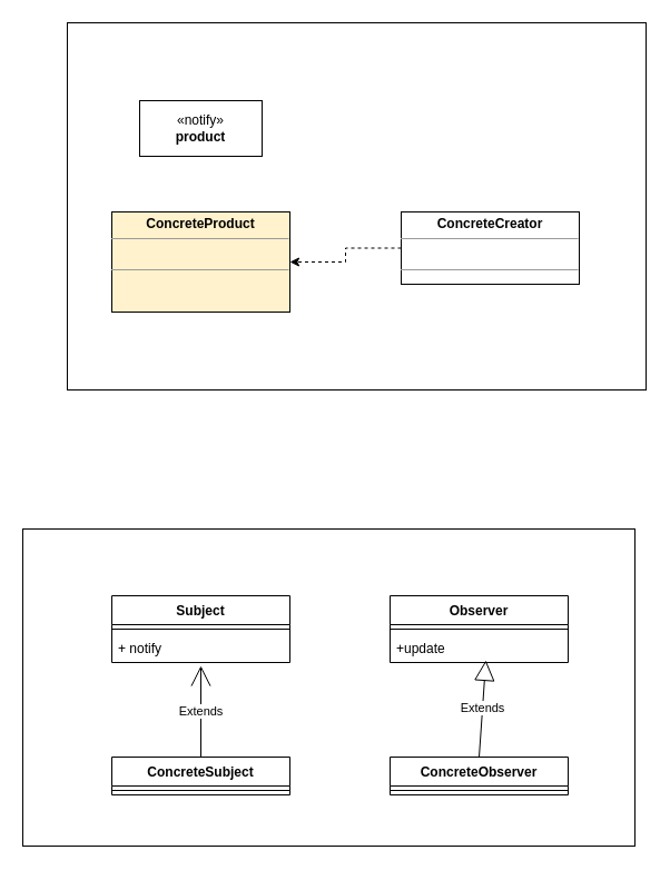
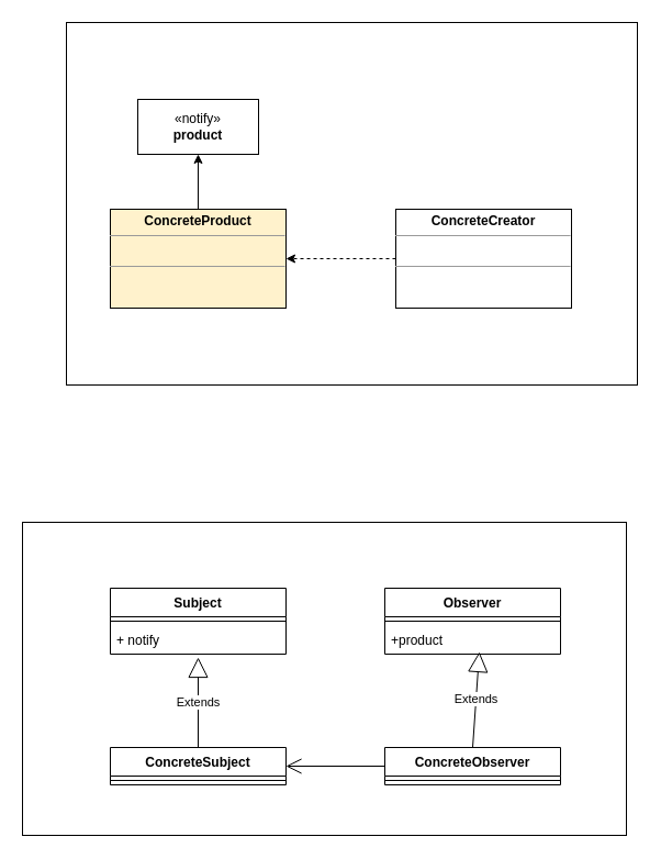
  <mxCell id="0" />
  <mxCell id="1" parent="0" />
  <mxCell id="2" value="" style="rounded=0;whiteSpace=wrap;html=1;" vertex="1" parent="1"><mxGeometry x="20" y="475" width="550" height="285" as="geometry" /></mxCell>
  <mxCell id="3" value="" style="rounded=0;whiteSpace=wrap;html=1;" parent="1" vertex="1"><mxGeometry x="60" y="20" width="520" height="330" as="geometry" /></mxCell>
+ <mxCell id="4" style="edgeStyle=orthogonalEdgeStyle;rounded=0;orthogonalLoop=1;jettySize=auto;html=1;exitX=0.5;exitY=0;exitDx=0;exitDy=0;entryX=0.5;entryY=1;entryDx=0;entryDy=0;" parent="1" source="5" target="8" edge="1"><mxGeometry relative="1" as="geometry" /></mxCell>
  <mxCell id="5" value="&lt;p style=&quot;margin:0px;margin-top:4px;text-align:center;&quot;&gt;&lt;b&gt;ConcreteProduct&lt;/b&gt;&lt;/p&gt;&lt;hr size=&quot;1&quot;&gt;&lt;p style=&quot;margin:0px;margin-left:4px;&quot;&gt;&lt;br&gt;&lt;/p&gt;&lt;hr size=&quot;1&quot;&gt;&lt;p style=&quot;margin:0px;margin-left:4px;&quot;&gt;&lt;br&gt;&lt;/p&gt;" style="verticalAlign=top;align=left;overflow=fill;fontSize=12;fontFamily=Helvetica;html=1;whiteSpace=wrap;fillColor=#fff2cc;" parent="1" vertex="1"><mxGeometry x="100" y="190" width="160" height="90" as="geometry" /></mxCell>
  <mxCell id="6" style="edgeStyle=orthogonalEdgeStyle;rounded=0;orthogonalLoop=1;jettySize=auto;html=1;exitX=0;exitY=0.5;exitDx=0;exitDy=0;entryX=1;entryY=0.5;entryDx=0;entryDy=0;dashed=1;" parent="1" source="7" target="5" edge="1"><mxGeometry relative="1" as="geometry" /></mxCell>
- <mxCell id="7" value="&lt;p style=&quot;margin:0px;margin-top:4px;text-align:center;&quot;&gt;&lt;b&gt;ConcreteCreator&lt;/b&gt;&lt;/p&gt;&lt;hr size=&quot;1&quot;&gt;&lt;p style=&quot;margin:0px;margin-left:4px;&quot;&gt;&lt;br&gt;&lt;/p&gt;&lt;hr size=&quot;1&quot;&gt;&lt;p style=&quot;margin:0px;margin-left:4px;&quot;&gt;&lt;br&gt;&lt;/p&gt;" style="verticalAlign=top;align=left;overflow=fill;fontSize=12;fontFamily=Helvetica;html=1;whiteSpace=wrap;" parent="1" vertex="1"><mxGeometry x="360" y="190" width="160" height="65" as="geometry" /></mxCell>
+ <mxCell id="7" value="&lt;p style=&quot;margin:0px;margin-top:4px;text-align:center;&quot;&gt;&lt;b&gt;ConcreteCreator&lt;/b&gt;&lt;/p&gt;&lt;hr size=&quot;1&quot;&gt;&lt;p style=&quot;margin:0px;margin-left:4px;&quot;&gt;&lt;br&gt;&lt;/p&gt;&lt;hr size=&quot;1&quot;&gt;&lt;p style=&quot;margin:0px;margin-left:4px;&quot;&gt;&lt;br&gt;&lt;/p&gt;" style="verticalAlign=top;align=left;overflow=fill;fontSize=12;fontFamily=Helvetica;html=1;whiteSpace=wrap;" parent="1" vertex="1"><mxGeometry x="360" y="190" width="160" height="90" as="geometry" /></mxCell>
  <mxCell id="8" value="«notify»&lt;br&gt;&lt;b&gt;product&lt;/b&gt;" style="html=1;whiteSpace=wrap;" parent="1" vertex="1"><mxGeometry x="125" y="90" width="110" height="50" as="geometry" /></mxCell>
  <mxCell id="9" value="Subject" style="swimlane;fontStyle=1;align=center;verticalAlign=top;childLayout=stackLayout;horizontal=1;startSize=26;horizontalStack=0;resizeParent=1;resizeParentMax=0;resizeLast=0;collapsible=1;marginBottom=0;whiteSpace=wrap;html=1;" vertex="1" parent="1"><mxGeometry x="100" y="535" width="160" height="60" as="geometry" /></mxCell>
  <mxCell id="10" value="" style="line;strokeWidth=1;fillColor=none;align=left;verticalAlign=middle;spacingTop=-1;spacingLeft=3;spacingRight=3;rotatable=0;labelPosition=right;points=[];portConstraint=eastwest;strokeColor=inherit;" vertex="1" parent="9"><mxGeometry y="26" width="160" height="8" as="geometry" /></mxCell>
  <mxCell id="11" value="+ notify" style="text;strokeColor=none;fillColor=none;align=left;verticalAlign=top;spacingLeft=4;spacingRight=4;overflow=hidden;rotatable=0;points=[[0,0.5],[1,0.5]];portConstraint=eastwest;whiteSpace=wrap;html=1;" vertex="1" parent="9"><mxGeometry y="34" width="160" height="26" as="geometry" /></mxCell>
  <mxCell id="12" value="Observer" style="swimlane;fontStyle=1;align=center;verticalAlign=top;childLayout=stackLayout;horizontal=1;startSize=26;horizontalStack=0;resizeParent=1;resizeParentMax=0;resizeLast=0;collapsible=1;marginBottom=0;whiteSpace=wrap;html=1;" vertex="1" parent="1"><mxGeometry x="350" y="535" width="160" height="60" as="geometry" /></mxCell>
  <mxCell id="13" value="" style="line;strokeWidth=1;fillColor=none;align=left;verticalAlign=middle;spacingTop=-1;spacingLeft=3;spacingRight=3;rotatable=0;labelPosition=right;points=[];portConstraint=eastwest;strokeColor=inherit;" vertex="1" parent="12"><mxGeometry y="26" width="160" height="8" as="geometry" /></mxCell>
- <mxCell id="14" value="+update" style="text;strokeColor=none;fillColor=none;align=left;verticalAlign=top;spacingLeft=4;spacingRight=4;overflow=hidden;rotatable=0;points=[[0,0.5],[1,0.5]];portConstraint=eastwest;whiteSpace=wrap;html=1;" vertex="1" parent="12"><mxGeometry y="34" width="160" height="26" as="geometry" /></mxCell>
+ <mxCell id="14" value="+product" style="text;strokeColor=none;fillColor=none;align=left;verticalAlign=top;spacingLeft=4;spacingRight=4;overflow=hidden;rotatable=0;points=[[0,0.5],[1,0.5]];portConstraint=eastwest;whiteSpace=wrap;html=1;" vertex="1" parent="12"><mxGeometry y="34" width="160" height="26" as="geometry" /></mxCell>
  <mxCell id="15" value="ConcreteSubject" style="swimlane;fontStyle=1;align=center;verticalAlign=top;childLayout=stackLayout;horizontal=1;startSize=26;horizontalStack=0;resizeParent=1;resizeParentMax=0;resizeLast=0;collapsible=1;marginBottom=0;whiteSpace=wrap;html=1;" vertex="1" parent="1"><mxGeometry x="100" y="680" width="160" height="34" as="geometry" /></mxCell>
  <mxCell id="16" value="" style="line;strokeWidth=1;fillColor=none;align=left;verticalAlign=middle;spacingTop=-1;spacingLeft=3;spacingRight=3;rotatable=0;labelPosition=right;points=[];portConstraint=eastwest;strokeColor=inherit;" vertex="1" parent="15"><mxGeometry y="26" width="160" height="8" as="geometry" /></mxCell>
  <mxCell id="17" value="ConcreteObserver" style="swimlane;fontStyle=1;align=center;verticalAlign=top;childLayout=stackLayout;horizontal=1;startSize=26;horizontalStack=0;resizeParent=1;resizeParentMax=0;resizeLast=0;collapsible=1;marginBottom=0;whiteSpace=wrap;html=1;" vertex="1" parent="1"><mxGeometry x="350" y="680" width="160" height="34" as="geometry" /></mxCell>
  <mxCell id="18" value="" style="line;strokeWidth=1;fillColor=none;align=left;verticalAlign=middle;spacingTop=-1;spacingLeft=3;spacingRight=3;rotatable=0;labelPosition=right;points=[];portConstraint=eastwest;strokeColor=inherit;" vertex="1" parent="17"><mxGeometry y="26" width="160" height="8" as="geometry" /></mxCell>
- <mxCell id="19" value="Extends" style="endArrow=open;endSize=16;endFill=0;html=1;rounded=0;exitX=0.5;exitY=0;exitDx=0;exitDy=0;entryX=0.5;entryY=1.115;entryDx=0;entryDy=0;entryPerimeter=0;" edge="1" parent="1" source="15" target="11"><mxGeometry width="160" relative="1" as="geometry"><mxPoint x="370" y="620" as="sourcePoint" /><mxPoint x="530" y="620" as="targetPoint" /></mxGeometry></mxCell>
+ <mxCell id="19" value="Extends" style="endArrow=block;endSize=16;endFill=0;html=1;rounded=0;exitX=0.5;exitY=0;exitDx=0;exitDy=0;entryX=0.5;entryY=1.115;entryDx=0;entryDy=0;entryPerimeter=0;" edge="1" parent="1" source="15" target="11"><mxGeometry width="160" relative="1" as="geometry"><mxPoint x="370" y="620" as="sourcePoint" /><mxPoint x="530" y="620" as="targetPoint" /></mxGeometry></mxCell>
  <mxCell id="20" value="Extends" style="endArrow=block;endSize=16;endFill=0;html=1;rounded=0;entryX=0.538;entryY=0.923;entryDx=0;entryDy=0;entryPerimeter=0;exitX=0.5;exitY=0;exitDx=0;exitDy=0;" edge="1" parent="1" source="17" target="14"><mxGeometry width="160" relative="1" as="geometry"><mxPoint x="330" y="820" as="sourcePoint" /><mxPoint x="490" y="820" as="targetPoint" /></mxGeometry></mxCell>
+ <mxCell id="21" value="" style="endArrow=open;endFill=1;endSize=12;html=1;rounded=0;entryX=1;entryY=0.5;entryDx=0;entryDy=0;exitX=0;exitY=0.5;exitDx=0;exitDy=0;" edge="1" parent="1" source="17" target="15"><mxGeometry width="160" relative="1" as="geometry"><mxPoint x="370" y="620" as="sourcePoint" /><mxPoint x="530" y="620" as="targetPoint" /></mxGeometry></mxCell>
